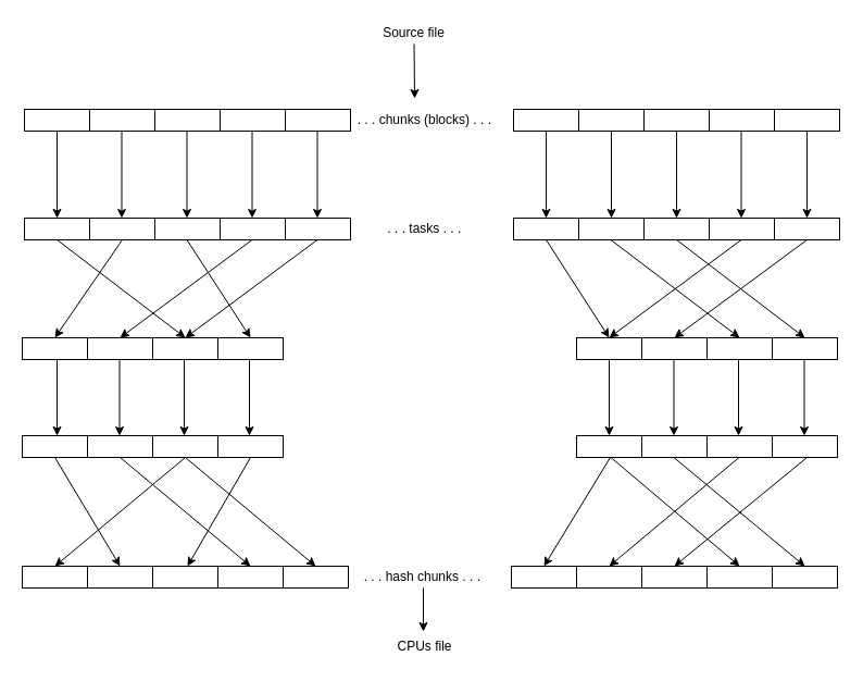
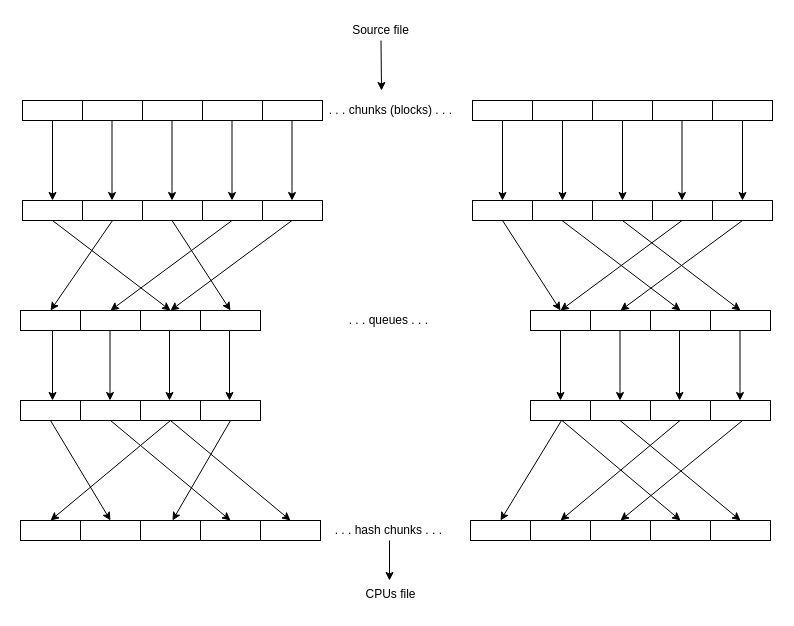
  <mxCell id="0" />
  <mxCell id="1" parent="0" />
  <mxCell id="2" value="Source file" style="text;html=1;strokeColor=none;fillColor=none;align=center;verticalAlign=middle;whiteSpace=wrap;rounded=0;direction=east;" vertex="1" parent="1"><mxGeometry x="342" y="20" width="77" height="20" as="geometry" /></mxCell>
  <mxCell id="3" value="" style="rounded=0;whiteSpace=wrap;html=1;align=center;" vertex="1" parent="1"><mxGeometry x="22" y="100" width="60" height="20" as="geometry" /></mxCell>
  <mxCell id="4" value="" style="rounded=0;whiteSpace=wrap;html=1;align=center;" vertex="1" parent="1"><mxGeometry x="82" y="100" width="60" height="20" as="geometry" /></mxCell>
  <mxCell id="5" value="" style="rounded=0;whiteSpace=wrap;html=1;align=center;" vertex="1" parent="1"><mxGeometry x="142" y="100" width="60" height="20" as="geometry" /></mxCell>
  <mxCell id="6" value="" style="rounded=0;whiteSpace=wrap;html=1;align=center;" vertex="1" parent="1"><mxGeometry x="202" y="100" width="60" height="20" as="geometry" /></mxCell>
  <mxCell id="7" value="" style="rounded=0;whiteSpace=wrap;html=1;align=center;" vertex="1" parent="1"><mxGeometry x="262" y="100" width="60" height="20" as="geometry" /></mxCell>
  <mxCell id="8" value="" style="rounded=0;whiteSpace=wrap;html=1;align=center;" vertex="1" parent="1"><mxGeometry x="712" y="100" width="60" height="20" as="geometry" /></mxCell>
  <mxCell id="9" value="" style="rounded=0;whiteSpace=wrap;html=1;align=center;" vertex="1" parent="1"><mxGeometry x="652" y="100" width="60" height="20" as="geometry" /></mxCell>
  <mxCell id="10" value="" style="rounded=0;whiteSpace=wrap;html=1;align=center;" vertex="1" parent="1"><mxGeometry x="592" y="100" width="60" height="20" as="geometry" /></mxCell>
  <mxCell id="11" value="" style="rounded=0;whiteSpace=wrap;html=1;align=center;" vertex="1" parent="1"><mxGeometry x="532" y="100" width="60" height="20" as="geometry" /></mxCell>
  <mxCell id="12" value="" style="rounded=0;whiteSpace=wrap;html=1;align=center;" vertex="1" parent="1"><mxGeometry x="472" y="100" width="60" height="20" as="geometry" /></mxCell>
  <mxCell id="13" value=". . . chunks (blocks) . . .&amp;nbsp;" style="text;html=1;strokeColor=none;fillColor=none;align=center;verticalAlign=middle;whiteSpace=wrap;rounded=0;" vertex="1" parent="1"><mxGeometry x="322" y="100" width="140" height="20" as="geometry" /></mxCell>
  <mxCell id="14" value="" style="rounded=0;whiteSpace=wrap;html=1;align=center;" vertex="1" parent="1"><mxGeometry x="22" y="200" width="60" height="20" as="geometry" /></mxCell>
  <mxCell id="15" value="" style="rounded=0;whiteSpace=wrap;html=1;align=center;" vertex="1" parent="1"><mxGeometry x="82" y="200" width="60" height="20" as="geometry" /></mxCell>
  <mxCell id="16" value="" style="rounded=0;whiteSpace=wrap;html=1;align=center;" vertex="1" parent="1"><mxGeometry x="142" y="200" width="60" height="20" as="geometry" /></mxCell>
  <mxCell id="17" value="" style="rounded=0;whiteSpace=wrap;html=1;align=center;" vertex="1" parent="1"><mxGeometry x="202" y="200" width="60" height="20" as="geometry" /></mxCell>
  <mxCell id="18" value="" style="rounded=0;whiteSpace=wrap;html=1;align=center;" vertex="1" parent="1"><mxGeometry x="262" y="200" width="60" height="20" as="geometry" /></mxCell>
  <mxCell id="19" value="" style="rounded=0;whiteSpace=wrap;html=1;align=center;" vertex="1" parent="1"><mxGeometry x="712" y="200" width="60" height="20" as="geometry" /></mxCell>
  <mxCell id="20" value="" style="rounded=0;whiteSpace=wrap;html=1;align=center;" vertex="1" parent="1"><mxGeometry x="652" y="200" width="60" height="20" as="geometry" /></mxCell>
  <mxCell id="21" value="" style="rounded=0;whiteSpace=wrap;html=1;align=center;" vertex="1" parent="1"><mxGeometry x="592" y="200" width="60" height="20" as="geometry" /></mxCell>
  <mxCell id="22" value="" style="rounded=0;whiteSpace=wrap;html=1;align=center;" vertex="1" parent="1"><mxGeometry x="532" y="200" width="60" height="20" as="geometry" /></mxCell>
  <mxCell id="23" value="" style="rounded=0;whiteSpace=wrap;html=1;align=center;" vertex="1" parent="1"><mxGeometry x="472" y="200" width="60" height="20" as="geometry" /></mxCell>
- <mxCell id="24" value=". . . tasks&amp;nbsp;. . .&amp;nbsp;" style="text;html=1;strokeColor=none;fillColor=none;align=center;verticalAlign=middle;whiteSpace=wrap;rounded=0;" vertex="1" parent="1"><mxGeometry x="322" y="200" width="140" height="20" as="geometry" /></mxCell>
  <mxCell id="25" value="" style="rounded=0;whiteSpace=wrap;html=1;align=center;" vertex="1" parent="1"><mxGeometry x="20" y="310" width="60" height="20" as="geometry" /></mxCell>
  <mxCell id="26" value="" style="rounded=0;whiteSpace=wrap;html=1;align=center;" vertex="1" parent="1"><mxGeometry x="80" y="310" width="60" height="20" as="geometry" /></mxCell>
  <mxCell id="27" value="" style="rounded=0;whiteSpace=wrap;html=1;align=center;" vertex="1" parent="1"><mxGeometry x="140" y="310" width="60" height="20" as="geometry" /></mxCell>
  <mxCell id="28" value="" style="rounded=0;whiteSpace=wrap;html=1;align=center;" vertex="1" parent="1"><mxGeometry x="200" y="310" width="60" height="20" as="geometry" /></mxCell>
  <mxCell id="29" value="" style="rounded=0;whiteSpace=wrap;html=1;align=center;" vertex="1" parent="1"><mxGeometry x="710" y="310" width="60" height="20" as="geometry" /></mxCell>
  <mxCell id="30" value="" style="rounded=0;whiteSpace=wrap;html=1;align=center;" vertex="1" parent="1"><mxGeometry x="650" y="310" width="60" height="20" as="geometry" /></mxCell>
  <mxCell id="31" value="" style="rounded=0;whiteSpace=wrap;html=1;align=center;" vertex="1" parent="1"><mxGeometry x="590" y="310" width="60" height="20" as="geometry" /></mxCell>
  <mxCell id="32" value="" style="rounded=0;whiteSpace=wrap;html=1;align=center;" vertex="1" parent="1"><mxGeometry x="530" y="310" width="60" height="20" as="geometry" /></mxCell>
+ <mxCell id="33" value=". . . queues . . .&amp;nbsp;" style="text;html=1;strokeColor=none;fillColor=none;align=center;verticalAlign=middle;whiteSpace=wrap;rounded=0;" vertex="1" parent="1"><mxGeometry x="320" y="310" width="140" height="20" as="geometry" /></mxCell>
  <mxCell id="34" value="" style="rounded=0;whiteSpace=wrap;html=1;align=center;" vertex="1" parent="1"><mxGeometry x="20" y="400" width="60" height="20" as="geometry" /></mxCell>
  <mxCell id="35" value="" style="rounded=0;whiteSpace=wrap;html=1;align=center;" vertex="1" parent="1"><mxGeometry x="80" y="400" width="60" height="20" as="geometry" /></mxCell>
  <mxCell id="36" value="" style="rounded=0;whiteSpace=wrap;html=1;align=center;" vertex="1" parent="1"><mxGeometry x="140" y="400" width="60" height="20" as="geometry" /></mxCell>
  <mxCell id="37" value="" style="rounded=0;whiteSpace=wrap;html=1;align=center;" vertex="1" parent="1"><mxGeometry x="200" y="400" width="60" height="20" as="geometry" /></mxCell>
  <mxCell id="38" value="" style="rounded=0;whiteSpace=wrap;html=1;align=center;" vertex="1" parent="1"><mxGeometry x="710" y="400" width="60" height="20" as="geometry" /></mxCell>
  <mxCell id="39" value="" style="rounded=0;whiteSpace=wrap;html=1;align=center;" vertex="1" parent="1"><mxGeometry x="650" y="400" width="60" height="20" as="geometry" /></mxCell>
  <mxCell id="40" value="" style="rounded=0;whiteSpace=wrap;html=1;align=center;" vertex="1" parent="1"><mxGeometry x="590" y="400" width="60" height="20" as="geometry" /></mxCell>
  <mxCell id="41" value="" style="rounded=0;whiteSpace=wrap;html=1;align=center;" vertex="1" parent="1"><mxGeometry x="530" y="400" width="60" height="20" as="geometry" /></mxCell>
  <mxCell id="42" value="" style="rounded=0;whiteSpace=wrap;html=1;align=center;" vertex="1" parent="1"><mxGeometry x="20" y="520" width="60" height="20" as="geometry" /></mxCell>
  <mxCell id="43" value="" style="rounded=0;whiteSpace=wrap;html=1;align=center;" vertex="1" parent="1"><mxGeometry x="80" y="520" width="60" height="20" as="geometry" /></mxCell>
  <mxCell id="44" value="" style="rounded=0;whiteSpace=wrap;html=1;align=center;" vertex="1" parent="1"><mxGeometry x="140" y="520" width="60" height="20" as="geometry" /></mxCell>
  <mxCell id="45" value="" style="rounded=0;whiteSpace=wrap;html=1;align=center;" vertex="1" parent="1"><mxGeometry x="200" y="520" width="60" height="20" as="geometry" /></mxCell>
  <mxCell id="46" value="" style="rounded=0;whiteSpace=wrap;html=1;align=center;" vertex="1" parent="1"><mxGeometry x="260" y="520" width="60" height="20" as="geometry" /></mxCell>
  <mxCell id="47" value="" style="rounded=0;whiteSpace=wrap;html=1;align=center;" vertex="1" parent="1"><mxGeometry x="710" y="520" width="60" height="20" as="geometry" /></mxCell>
  <mxCell id="48" value="" style="rounded=0;whiteSpace=wrap;html=1;align=center;" vertex="1" parent="1"><mxGeometry x="650" y="520" width="60" height="20" as="geometry" /></mxCell>
  <mxCell id="49" value="" style="rounded=0;whiteSpace=wrap;html=1;align=center;" vertex="1" parent="1"><mxGeometry x="590" y="520" width="60" height="20" as="geometry" /></mxCell>
  <mxCell id="50" value="" style="rounded=0;whiteSpace=wrap;html=1;align=center;" vertex="1" parent="1"><mxGeometry x="530" y="520" width="60" height="20" as="geometry" /></mxCell>
  <mxCell id="51" value="" style="rounded=0;whiteSpace=wrap;html=1;align=center;" vertex="1" parent="1"><mxGeometry x="470" y="520" width="60" height="20" as="geometry" /></mxCell>
  <mxCell id="52" value=". . . hash chunks . . .&amp;nbsp;" style="text;html=1;strokeColor=none;fillColor=none;align=center;verticalAlign=middle;whiteSpace=wrap;rounded=0;" vertex="1" parent="1"><mxGeometry x="320" y="520" width="140" height="20" as="geometry" /></mxCell>
  <mxCell id="53" value="" style="endArrow=classic;html=1;exitX=0.5;exitY=1;exitDx=0;exitDy=0;" edge="1" parent="1" source="2"><mxGeometry width="50" height="50" relative="1" as="geometry"><mxPoint x="419" y="200" as="sourcePoint" /><mxPoint x="381" y="90" as="targetPoint" /></mxGeometry></mxCell>
  <mxCell id="54" value="" style="endArrow=classic;html=1;exitX=0.5;exitY=1;exitDx=0;exitDy=0;entryX=0.5;entryY=0;entryDx=0;entryDy=0;" edge="1" parent="1" source="3" target="14"><mxGeometry width="50" height="50" relative="1" as="geometry"><mxPoint x="62" y="200" as="sourcePoint" /><mxPoint x="112" y="150" as="targetPoint" /></mxGeometry></mxCell>
  <mxCell id="55" value="" style="endArrow=classic;html=1;exitX=0.5;exitY=1;exitDx=0;exitDy=0;entryX=0.5;entryY=0;entryDx=0;entryDy=0;" edge="1" parent="1"><mxGeometry width="50" height="50" relative="1" as="geometry"><mxPoint x="111.5" y="120" as="sourcePoint" /><mxPoint x="111.5" y="200" as="targetPoint" /></mxGeometry></mxCell>
  <mxCell id="56" value="" style="endArrow=classic;html=1;exitX=0.5;exitY=1;exitDx=0;exitDy=0;entryX=0.5;entryY=0;entryDx=0;entryDy=0;" edge="1" parent="1"><mxGeometry width="50" height="50" relative="1" as="geometry"><mxPoint x="171.5" y="120" as="sourcePoint" /><mxPoint x="171.5" y="200" as="targetPoint" /></mxGeometry></mxCell>
  <mxCell id="57" value="" style="endArrow=classic;html=1;exitX=0.5;exitY=1;exitDx=0;exitDy=0;entryX=0.5;entryY=0;entryDx=0;entryDy=0;" edge="1" parent="1"><mxGeometry width="50" height="50" relative="1" as="geometry"><mxPoint x="231.5" y="120" as="sourcePoint" /><mxPoint x="231.5" y="200" as="targetPoint" /></mxGeometry></mxCell>
  <mxCell id="58" value="" style="endArrow=classic;html=1;exitX=0.5;exitY=1;exitDx=0;exitDy=0;entryX=0.5;entryY=0;entryDx=0;entryDy=0;" edge="1" parent="1"><mxGeometry width="50" height="50" relative="1" as="geometry"><mxPoint x="291.5" y="120" as="sourcePoint" /><mxPoint x="291.5" y="200" as="targetPoint" /></mxGeometry></mxCell>
  <mxCell id="59" value="" style="endArrow=classic;html=1;exitX=0.5;exitY=1;exitDx=0;exitDy=0;entryX=0.5;entryY=0;entryDx=0;entryDy=0;" edge="1" parent="1"><mxGeometry width="50" height="50" relative="1" as="geometry"><mxPoint x="502" y="120" as="sourcePoint" /><mxPoint x="502" y="200" as="targetPoint" /></mxGeometry></mxCell>
  <mxCell id="60" value="" style="endArrow=classic;html=1;exitX=0.5;exitY=1;exitDx=0;exitDy=0;entryX=0.5;entryY=0;entryDx=0;entryDy=0;" edge="1" parent="1"><mxGeometry width="50" height="50" relative="1" as="geometry"><mxPoint x="562" y="120" as="sourcePoint" /><mxPoint x="562" y="200" as="targetPoint" /></mxGeometry></mxCell>
  <mxCell id="61" value="" style="endArrow=classic;html=1;exitX=0.5;exitY=1;exitDx=0;exitDy=0;entryX=0.5;entryY=0;entryDx=0;entryDy=0;" edge="1" parent="1"><mxGeometry width="50" height="50" relative="1" as="geometry"><mxPoint x="622" y="120" as="sourcePoint" /><mxPoint x="622" y="200" as="targetPoint" /></mxGeometry></mxCell>
  <mxCell id="62" value="" style="endArrow=classic;html=1;exitX=0.5;exitY=1;exitDx=0;exitDy=0;entryX=0.5;entryY=0;entryDx=0;entryDy=0;" edge="1" parent="1"><mxGeometry width="50" height="50" relative="1" as="geometry"><mxPoint x="681.5" y="120" as="sourcePoint" /><mxPoint x="681.5" y="200" as="targetPoint" /></mxGeometry></mxCell>
  <mxCell id="63" value="" style="endArrow=classic;html=1;exitX=0.5;exitY=1;exitDx=0;exitDy=0;entryX=0.5;entryY=0;entryDx=0;entryDy=0;" edge="1" parent="1"><mxGeometry width="50" height="50" relative="1" as="geometry"><mxPoint x="742" y="120" as="sourcePoint" /><mxPoint x="742" y="200" as="targetPoint" /></mxGeometry></mxCell>
  <mxCell id="64" value="" style="endArrow=classic;html=1;exitX=0.5;exitY=1;exitDx=0;exitDy=0;entryX=0.5;entryY=0;entryDx=0;entryDy=0;" edge="1" parent="1" source="14" target="27"><mxGeometry width="50" height="50" relative="1" as="geometry"><mxPoint x="152" y="220" as="sourcePoint" /><mxPoint x="152" y="300" as="targetPoint" /></mxGeometry></mxCell>
  <mxCell id="65" value="" style="endArrow=classic;html=1;exitX=0.5;exitY=1;exitDx=0;exitDy=0;entryX=0.5;entryY=0;entryDx=0;entryDy=0;" edge="1" parent="1" source="15" target="25"><mxGeometry width="50" height="50" relative="1" as="geometry"><mxPoint x="162" y="230" as="sourcePoint" /><mxPoint x="162" y="310" as="targetPoint" /></mxGeometry></mxCell>
  <mxCell id="66" value="" style="endArrow=classic;html=1;exitX=0.5;exitY=1;exitDx=0;exitDy=0;entryX=0.5;entryY=0;entryDx=0;entryDy=0;" edge="1" parent="1" target="28"><mxGeometry width="50" height="50" relative="1" as="geometry"><mxPoint x="171.5" y="220" as="sourcePoint" /><mxPoint x="171.5" y="300" as="targetPoint" /></mxGeometry></mxCell>
  <mxCell id="67" value="" style="endArrow=classic;html=1;exitX=0.5;exitY=1;exitDx=0;exitDy=0;entryX=0.5;entryY=0;entryDx=0;entryDy=0;" edge="1" parent="1" target="26"><mxGeometry width="50" height="50" relative="1" as="geometry"><mxPoint x="231.5" y="220" as="sourcePoint" /><mxPoint x="231.5" y="300" as="targetPoint" /></mxGeometry></mxCell>
  <mxCell id="68" value="" style="endArrow=classic;html=1;exitX=0.5;exitY=1;exitDx=0;exitDy=0;entryX=0.5;entryY=0;entryDx=0;entryDy=0;" edge="1" parent="1" target="27"><mxGeometry width="50" height="50" relative="1" as="geometry"><mxPoint x="291.5" y="220" as="sourcePoint" /><mxPoint x="291.5" y="300" as="targetPoint" /></mxGeometry></mxCell>
  <mxCell id="69" value="" style="endArrow=classic;html=1;exitX=0.5;exitY=1;exitDx=0;exitDy=0;entryX=0.5;entryY=0;entryDx=0;entryDy=0;" edge="1" parent="1" target="32"><mxGeometry width="50" height="50" relative="1" as="geometry"><mxPoint x="502" y="220" as="sourcePoint" /><mxPoint x="502" y="300" as="targetPoint" /></mxGeometry></mxCell>
  <mxCell id="70" value="" style="endArrow=classic;html=1;exitX=0.5;exitY=1;exitDx=0;exitDy=0;entryX=0.5;entryY=0;entryDx=0;entryDy=0;" edge="1" parent="1" target="30"><mxGeometry width="50" height="50" relative="1" as="geometry"><mxPoint x="561.5" y="220" as="sourcePoint" /><mxPoint x="561.5" y="300" as="targetPoint" /></mxGeometry></mxCell>
  <mxCell id="71" value="" style="endArrow=classic;html=1;exitX=0.5;exitY=1;exitDx=0;exitDy=0;entryX=0.5;entryY=0;entryDx=0;entryDy=0;" edge="1" parent="1" target="29"><mxGeometry width="50" height="50" relative="1" as="geometry"><mxPoint x="622" y="220" as="sourcePoint" /><mxPoint x="622" y="300" as="targetPoint" /></mxGeometry></mxCell>
  <mxCell id="72" value="" style="endArrow=classic;html=1;exitX=0.5;exitY=1;exitDx=0;exitDy=0;entryX=0.5;entryY=0;entryDx=0;entryDy=0;" edge="1" parent="1" target="32"><mxGeometry width="50" height="50" relative="1" as="geometry"><mxPoint x="681.5" y="220" as="sourcePoint" /><mxPoint x="681.5" y="300" as="targetPoint" /></mxGeometry></mxCell>
  <mxCell id="73" value="" style="endArrow=classic;html=1;exitX=0.5;exitY=1;exitDx=0;exitDy=0;entryX=0.5;entryY=0;entryDx=0;entryDy=0;" edge="1" parent="1" target="31"><mxGeometry width="50" height="50" relative="1" as="geometry"><mxPoint x="742" y="220" as="sourcePoint" /><mxPoint x="742" y="300" as="targetPoint" /></mxGeometry></mxCell>
  <mxCell id="74" value="" style="endArrow=classic;html=1;exitX=0.5;exitY=1;exitDx=0;exitDy=0;" edge="1" parent="1"><mxGeometry width="50" height="50" relative="1" as="geometry"><mxPoint x="52" y="330" as="sourcePoint" /><mxPoint x="52" y="400" as="targetPoint" /></mxGeometry></mxCell>
  <mxCell id="75" value="" style="endArrow=classic;html=1;exitX=0.5;exitY=1;exitDx=0;exitDy=0;" edge="1" parent="1"><mxGeometry width="50" height="50" relative="1" as="geometry"><mxPoint x="109.5" y="330" as="sourcePoint" /><mxPoint x="109.5" y="400" as="targetPoint" /></mxGeometry></mxCell>
  <mxCell id="76" value="" style="endArrow=classic;html=1;exitX=0.5;exitY=1;exitDx=0;exitDy=0;" edge="1" parent="1"><mxGeometry width="50" height="50" relative="1" as="geometry"><mxPoint x="169" y="330" as="sourcePoint" /><mxPoint x="169" y="400" as="targetPoint" /></mxGeometry></mxCell>
  <mxCell id="77" value="" style="endArrow=classic;html=1;exitX=0.5;exitY=1;exitDx=0;exitDy=0;" edge="1" parent="1"><mxGeometry width="50" height="50" relative="1" as="geometry"><mxPoint x="229" y="330" as="sourcePoint" /><mxPoint x="229" y="400" as="targetPoint" /></mxGeometry></mxCell>
  <mxCell id="78" value="" style="endArrow=classic;html=1;exitX=0.5;exitY=1;exitDx=0;exitDy=0;" edge="1" parent="1"><mxGeometry width="50" height="50" relative="1" as="geometry"><mxPoint x="560" y="330" as="sourcePoint" /><mxPoint x="560" y="400" as="targetPoint" /></mxGeometry></mxCell>
  <mxCell id="79" value="" style="endArrow=classic;html=1;exitX=0.5;exitY=1;exitDx=0;exitDy=0;" edge="1" parent="1"><mxGeometry width="50" height="50" relative="1" as="geometry"><mxPoint x="619.5" y="330" as="sourcePoint" /><mxPoint x="619.5" y="400" as="targetPoint" /></mxGeometry></mxCell>
  <mxCell id="80" value="" style="endArrow=classic;html=1;exitX=0.5;exitY=1;exitDx=0;exitDy=0;" edge="1" parent="1"><mxGeometry width="50" height="50" relative="1" as="geometry"><mxPoint x="679" y="330" as="sourcePoint" /><mxPoint x="679" y="400" as="targetPoint" /></mxGeometry></mxCell>
  <mxCell id="81" value="" style="endArrow=classic;html=1;exitX=0.5;exitY=1;exitDx=0;exitDy=0;" edge="1" parent="1"><mxGeometry width="50" height="50" relative="1" as="geometry"><mxPoint x="739.5" y="330" as="sourcePoint" /><mxPoint x="739.5" y="400" as="targetPoint" /></mxGeometry></mxCell>
  <mxCell id="82" value="" style="endArrow=classic;html=1;exitX=0.5;exitY=1;exitDx=0;exitDy=0;entryX=0.5;entryY=0;entryDx=0;entryDy=0;" edge="1" parent="1" source="34" target="43"><mxGeometry width="50" height="50" relative="1" as="geometry"><mxPoint x="132" y="410" as="sourcePoint" /><mxPoint x="132" y="480" as="targetPoint" /></mxGeometry></mxCell>
  <mxCell id="83" value="" style="endArrow=classic;html=1;exitX=0.5;exitY=1;exitDx=0;exitDy=0;entryX=0.5;entryY=0;entryDx=0;entryDy=0;" edge="1" parent="1" source="35" target="45"><mxGeometry width="50" height="50" relative="1" as="geometry"><mxPoint x="142" y="420" as="sourcePoint" /><mxPoint x="142" y="490" as="targetPoint" /></mxGeometry></mxCell>
  <mxCell id="84" value="" style="endArrow=classic;html=1;exitX=0.5;exitY=1;exitDx=0;exitDy=0;entryX=0.5;entryY=0;entryDx=0;entryDy=0;" edge="1" parent="1" source="36" target="42"><mxGeometry width="50" height="50" relative="1" as="geometry"><mxPoint x="152" y="430" as="sourcePoint" /><mxPoint x="152" y="500" as="targetPoint" /></mxGeometry></mxCell>
  <mxCell id="85" value="" style="endArrow=classic;html=1;exitX=0.5;exitY=1;exitDx=0;exitDy=0;entryX=0.5;entryY=0;entryDx=0;entryDy=0;" edge="1" parent="1" source="36" target="46"><mxGeometry width="50" height="50" relative="1" as="geometry"><mxPoint x="162" y="440" as="sourcePoint" /><mxPoint x="162" y="510" as="targetPoint" /></mxGeometry></mxCell>
  <mxCell id="86" value="" style="endArrow=classic;html=1;exitX=0.5;exitY=1;exitDx=0;exitDy=0;" edge="1" parent="1" source="37"><mxGeometry width="50" height="50" relative="1" as="geometry"><mxPoint x="172" y="450" as="sourcePoint" /><mxPoint x="172" y="520" as="targetPoint" /></mxGeometry></mxCell>
  <mxCell id="87" value="" style="endArrow=classic;html=1;entryX=0.5;entryY=0;entryDx=0;entryDy=0;" edge="1" parent="1" target="51"><mxGeometry width="50" height="50" relative="1" as="geometry"><mxPoint x="561" y="420" as="sourcePoint" /><mxPoint x="561" y="490" as="targetPoint" /></mxGeometry></mxCell>
  <mxCell id="88" value="" style="endArrow=classic;html=1;exitX=0.5;exitY=1;exitDx=0;exitDy=0;entryX=0.5;entryY=0;entryDx=0;entryDy=0;" edge="1" parent="1" target="48"><mxGeometry width="50" height="50" relative="1" as="geometry"><mxPoint x="561.5" y="420" as="sourcePoint" /><mxPoint x="561.5" y="490" as="targetPoint" /></mxGeometry></mxCell>
  <mxCell id="89" value="" style="endArrow=classic;html=1;exitX=0.5;exitY=1;exitDx=0;exitDy=0;entryX=0.5;entryY=0;entryDx=0;entryDy=0;" edge="1" parent="1" target="47"><mxGeometry width="50" height="50" relative="1" as="geometry"><mxPoint x="619.5" y="420" as="sourcePoint" /><mxPoint x="619.5" y="490" as="targetPoint" /></mxGeometry></mxCell>
  <mxCell id="90" value="" style="endArrow=classic;html=1;exitX=0.5;exitY=1;exitDx=0;exitDy=0;entryX=0.5;entryY=0;entryDx=0;entryDy=0;" edge="1" parent="1" target="50"><mxGeometry width="50" height="50" relative="1" as="geometry"><mxPoint x="679.5" y="420" as="sourcePoint" /><mxPoint x="679.5" y="490" as="targetPoint" /></mxGeometry></mxCell>
  <mxCell id="91" value="" style="endArrow=classic;html=1;exitX=0.5;exitY=1;exitDx=0;exitDy=0;entryX=0.5;entryY=0;entryDx=0;entryDy=0;" edge="1" parent="1" target="49"><mxGeometry width="50" height="50" relative="1" as="geometry"><mxPoint x="742" y="420" as="sourcePoint" /><mxPoint x="742" y="490" as="targetPoint" /></mxGeometry></mxCell>
  <mxCell id="92" value="" style="endArrow=classic;html=1;exitX=0.5;exitY=1;exitDx=0;exitDy=0;" edge="1" parent="1"><mxGeometry width="50" height="50" relative="1" as="geometry"><mxPoint x="389" y="540" as="sourcePoint" /><mxPoint x="389" y="580" as="targetPoint" /></mxGeometry></mxCell>
  <mxCell id="93" value="CPUs file" style="text;html=1;strokeColor=none;fillColor=none;align=center;verticalAlign=middle;whiteSpace=wrap;rounded=0;direction=east;" vertex="1" parent="1"><mxGeometry x="351.5" y="583.6" width="77" height="20" as="geometry" /></mxCell>
